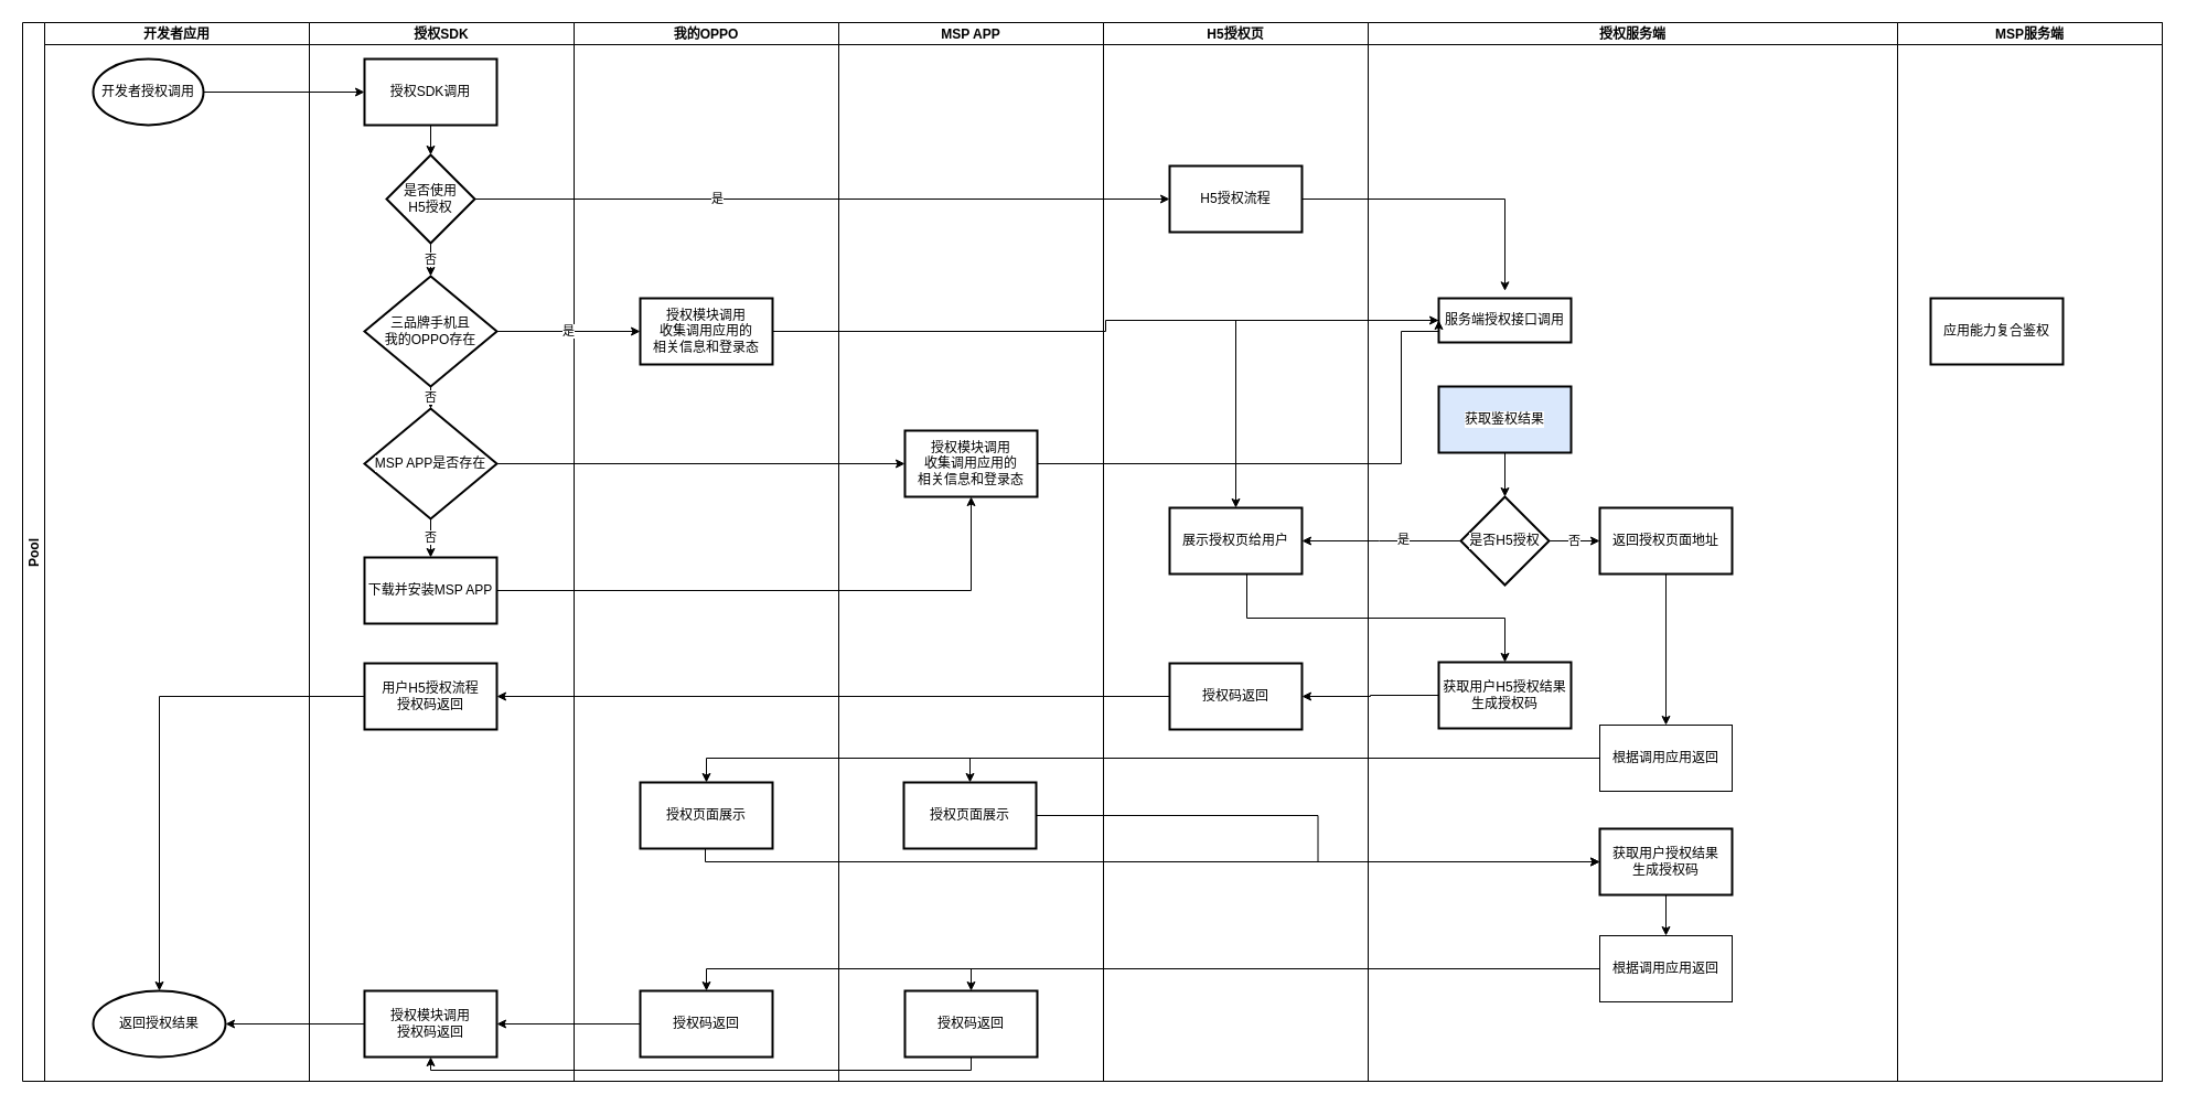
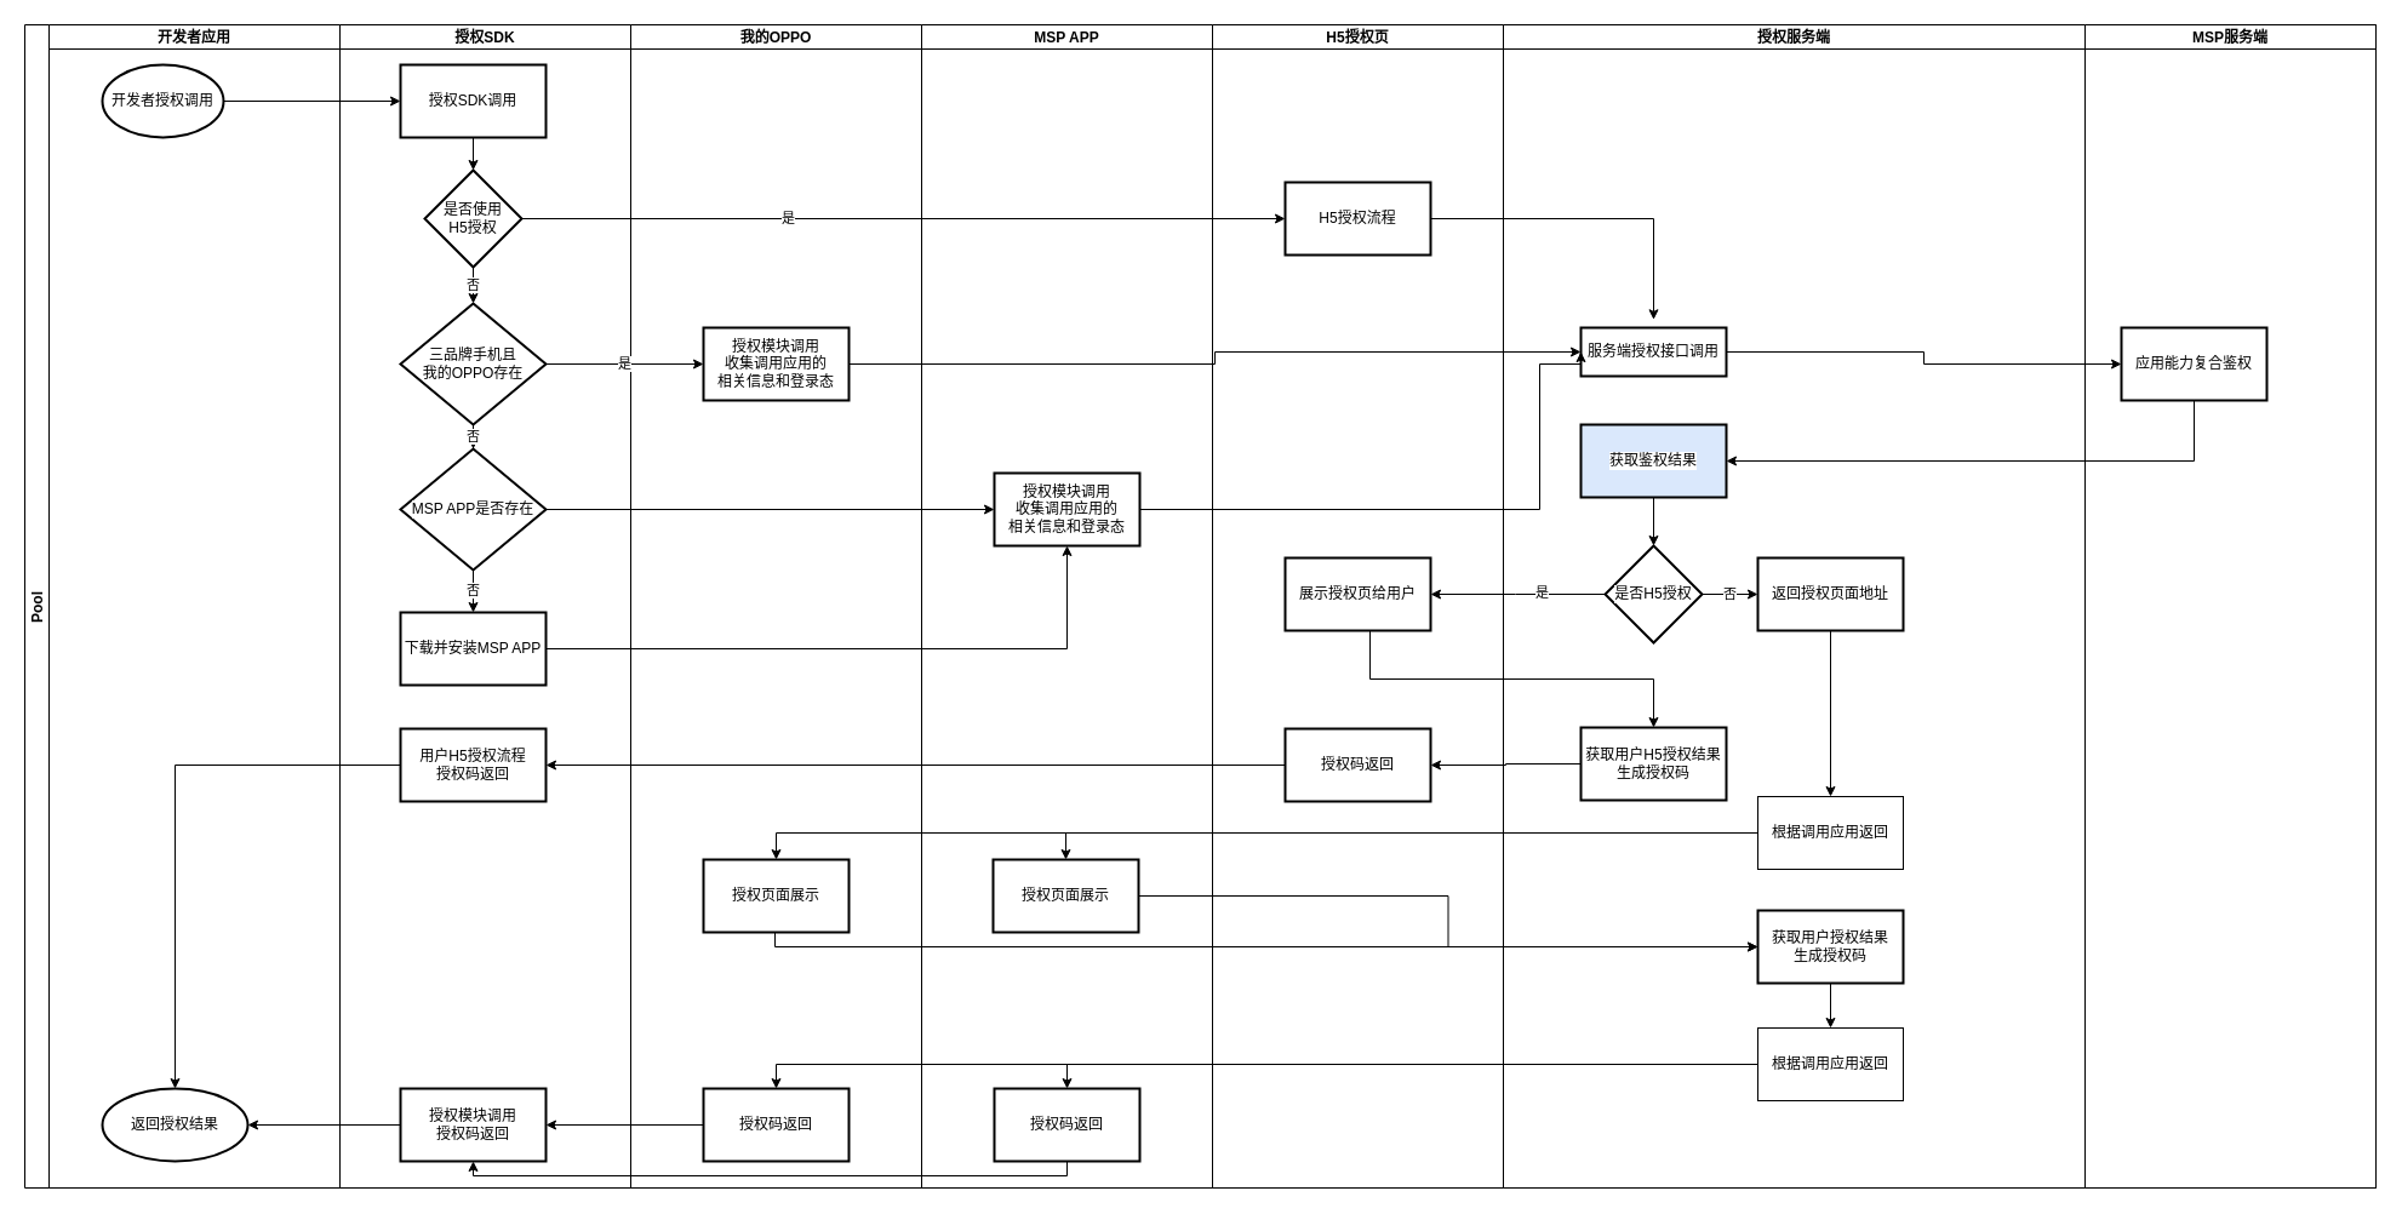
  <mxCell id="0" />
  <mxCell id="1" parent="0" />
  <mxCell id="2" value="Pool" style="swimlane;childLayout=stackLayout;resizeParent=1;resizeParentMax=0;startSize=20;horizontal=0;horizontalStack=1;labelBackgroundColor=default;" vertex="1" parent="1"><mxGeometry x="20" y="20" width="1940" height="960" as="geometry" /></mxCell>
  <mxCell id="3" value="开发者应用" style="swimlane;startSize=20;labelBackgroundColor=default;" vertex="1" parent="2"><mxGeometry x="20" width="240" height="960" as="geometry" /></mxCell>
  <mxCell id="4" value="开发者授权调用" style="strokeWidth=2;html=1;shape=mxgraph.flowchart.start_1;whiteSpace=wrap;labelBackgroundColor=default;" vertex="1" parent="3"><mxGeometry x="44" y="33" width="100" height="60" as="geometry" /></mxCell>
  <mxCell id="5" value="返回授权结果" style="ellipse;whiteSpace=wrap;html=1;strokeWidth=2;labelBackgroundColor=default;" vertex="1" parent="3"><mxGeometry x="44" y="878" width="120" height="60" as="geometry" /></mxCell>
  <mxCell id="6" value="授权SDK" style="swimlane;startSize=20;labelBackgroundColor=default;" vertex="1" parent="2"><mxGeometry x="260" width="240" height="960" as="geometry" /></mxCell>
  <mxCell id="7" value="授权SDK调用" style="whiteSpace=wrap;html=1;strokeWidth=2;labelBackgroundColor=default;" vertex="1" parent="6"><mxGeometry x="50" y="33" width="120" height="60" as="geometry" /></mxCell>
  <mxCell id="8" value="三品牌手机且&lt;br&gt;我的OPPO存在" style="rhombus;whiteSpace=wrap;html=1;strokeWidth=2;labelBackgroundColor=default;" vertex="1" parent="6"><mxGeometry x="50" y="230" width="120" height="100" as="geometry" /></mxCell>
  <mxCell id="9" value="用户H5授权流程&lt;br&gt;授权码返回" style="whiteSpace=wrap;html=1;strokeWidth=2;labelBackgroundColor=default;" vertex="1" parent="6"><mxGeometry x="50" y="581" width="120" height="60" as="geometry" /></mxCell>
  <mxCell id="10" value="是否使用&lt;br&gt;H5授权" style="rhombus;whiteSpace=wrap;html=1;strokeWidth=2;labelBackgroundColor=default;" vertex="1" parent="6"><mxGeometry x="70" y="120" width="80" height="80" as="geometry" /></mxCell>
  <mxCell id="11" value="" style="edgeStyle=orthogonalEdgeStyle;rounded=0;orthogonalLoop=1;jettySize=auto;html=1;labelBackgroundColor=default;" edge="1" parent="6" source="7" target="10"><mxGeometry relative="1" as="geometry" /></mxCell>
  <mxCell id="12" value="否" style="edgeStyle=orthogonalEdgeStyle;rounded=0;orthogonalLoop=1;jettySize=auto;html=1;labelBackgroundColor=default;" edge="1" parent="6" source="10" target="8"><mxGeometry relative="1" as="geometry" /></mxCell>
  <mxCell id="13" value="MSP APP是否存在" style="rhombus;whiteSpace=wrap;html=1;strokeWidth=2;labelBackgroundColor=default;" vertex="1" parent="6"><mxGeometry x="50" y="350" width="120" height="100" as="geometry" /></mxCell>
  <mxCell id="14" value="否" style="edgeStyle=orthogonalEdgeStyle;rounded=0;orthogonalLoop=1;jettySize=auto;html=1;labelBackgroundColor=default;" edge="1" parent="6" source="8" target="13"><mxGeometry relative="1" as="geometry" /></mxCell>
  <mxCell id="15" value="下载并安装MSP APP" style="whiteSpace=wrap;html=1;strokeWidth=2;labelBackgroundColor=default;" vertex="1" parent="6"><mxGeometry x="50" y="485" width="120" height="60" as="geometry" /></mxCell>
  <mxCell id="16" value="否" style="edgeStyle=orthogonalEdgeStyle;rounded=0;orthogonalLoop=1;jettySize=auto;html=1;labelBackgroundColor=default;" edge="1" parent="6" source="13" target="15"><mxGeometry relative="1" as="geometry" /></mxCell>
  <mxCell id="17" value="授权模块调用&lt;br&gt;授权码返回" style="whiteSpace=wrap;html=1;strokeWidth=2;labelBackgroundColor=default;" vertex="1" parent="6"><mxGeometry x="50" y="878" width="120" height="60" as="geometry" /></mxCell>
  <mxCell id="18" value="我的OPPO" style="swimlane;startSize=20;labelBackgroundColor=default;" vertex="1" parent="2"><mxGeometry x="500" width="240" height="960" as="geometry" /></mxCell>
  <mxCell id="19" value="授权模块调用&lt;br&gt;收集调用应用的&lt;br&gt;相关信息和登录态" style="whiteSpace=wrap;html=1;strokeWidth=2;labelBackgroundColor=default;" vertex="1" parent="18"><mxGeometry x="60" y="250" width="120" height="60" as="geometry" /></mxCell>
  <mxCell id="20" value="授权页面展示" style="whiteSpace=wrap;html=1;strokeWidth=2;labelBackgroundColor=default;" vertex="1" parent="18"><mxGeometry x="60" y="689" width="120" height="60" as="geometry" /></mxCell>
  <mxCell id="21" value="授权码返回" style="whiteSpace=wrap;html=1;strokeWidth=2;labelBackgroundColor=default;" vertex="1" parent="18"><mxGeometry x="60" y="878" width="120" height="60" as="geometry" /></mxCell>
  <mxCell id="22" value="MSP APP" style="swimlane;startSize=20;labelBackgroundColor=default;" vertex="1" parent="2"><mxGeometry x="740" width="240" height="960" as="geometry" /></mxCell>
  <mxCell id="23" value="&lt;span&gt;授权模块调用&lt;/span&gt;&lt;br&gt;&lt;span&gt;收集调用应用的&lt;/span&gt;&lt;br&gt;&lt;span&gt;相关信息和登录态&lt;/span&gt;" style="whiteSpace=wrap;html=1;strokeWidth=2;labelBackgroundColor=default;" vertex="1" parent="22"><mxGeometry x="60" y="370" width="120" height="60" as="geometry" /></mxCell>
  <mxCell id="24" value="授权页面展示" style="whiteSpace=wrap;html=1;strokeWidth=2;labelBackgroundColor=default;" vertex="1" parent="22"><mxGeometry x="59" y="689" width="120" height="60" as="geometry" /></mxCell>
  <mxCell id="25" value="授权码返回" style="whiteSpace=wrap;html=1;strokeWidth=2;labelBackgroundColor=default;" vertex="1" parent="22"><mxGeometry x="60" y="878" width="120" height="60" as="geometry" /></mxCell>
  <mxCell id="26" value="H5授权页" style="swimlane;startSize=20;labelBackgroundColor=default;" vertex="1" parent="2"><mxGeometry x="980" width="240" height="960" as="geometry" /></mxCell>
  <mxCell id="27" value="H5授权流程" style="whiteSpace=wrap;html=1;strokeWidth=2;labelBackgroundColor=default;" vertex="1" parent="26"><mxGeometry x="60" y="130" width="120" height="60" as="geometry" /></mxCell>
  <mxCell id="28" value="展示授权页给用户" style="whiteSpace=wrap;html=1;strokeWidth=2;labelBackgroundColor=default;" vertex="1" parent="26"><mxGeometry x="60" y="440" width="120" height="60" as="geometry" /></mxCell>
  <mxCell id="29" value="授权码返回" style="whiteSpace=wrap;html=1;strokeWidth=2;labelBackgroundColor=default;" vertex="1" parent="26"><mxGeometry x="60" y="581" width="120" height="60" as="geometry" /></mxCell>
  <mxCell id="30" value="授权服务端" style="swimlane;startSize=20;labelBackgroundColor=default;" vertex="1" parent="2"><mxGeometry x="1220" width="480" height="960" as="geometry" /></mxCell>
  <mxCell id="31" value="服务端授权接口调用" style="whiteSpace=wrap;html=1;strokeWidth=2;labelBackgroundColor=default;" vertex="1" parent="30"><mxGeometry x="64" y="250" width="120" height="40" as="geometry" /></mxCell>
  <mxCell id="32" value="获取用户H5授权结果&lt;br&gt;生成授权码" style="whiteSpace=wrap;html=1;strokeWidth=2;labelBackgroundColor=default;" vertex="1" parent="30"><mxGeometry x="64" y="580" width="120" height="60" as="geometry" /></mxCell>
  <mxCell id="33" style="edgeStyle=orthogonalEdgeStyle;rounded=0;orthogonalLoop=1;jettySize=auto;html=1;exitX=0.5;exitY=1;exitDx=0;exitDy=0;entryX=0.5;entryY=0;entryDx=0;entryDy=0;labelBackgroundColor=default;" edge="1" parent="30" source="34" target="36"><mxGeometry relative="1" as="geometry" /></mxCell>
  <mxCell id="34" value="获取鉴权结果" style="whiteSpace=wrap;html=1;strokeWidth=2;labelBackgroundColor=default;fillColor=#dae8fc;" vertex="1" parent="30"><mxGeometry x="64" y="330" width="120" height="60" as="geometry" /></mxCell>
  <mxCell id="35" value="否" style="edgeStyle=orthogonalEdgeStyle;rounded=0;orthogonalLoop=1;jettySize=auto;html=1;exitX=1;exitY=0.5;exitDx=0;exitDy=0;labelBackgroundColor=default;" edge="1" parent="30" source="36" target="37"><mxGeometry relative="1" as="geometry" /></mxCell>
  <mxCell id="36" value="是否H5授权" style="rhombus;whiteSpace=wrap;html=1;strokeWidth=2;labelBackgroundColor=default;" vertex="1" parent="30"><mxGeometry x="84" y="430" width="80" height="80" as="geometry" /></mxCell>
  <mxCell id="37" value="返回授权页面地址" style="whiteSpace=wrap;html=1;strokeWidth=2;labelBackgroundColor=default;" vertex="1" parent="30"><mxGeometry x="210" y="440" width="120" height="60" as="geometry" /></mxCell>
  <mxCell id="38" value="" style="edgeStyle=orthogonalEdgeStyle;rounded=0;orthogonalLoop=1;jettySize=auto;html=1;entryX=0.5;entryY=0;entryDx=0;entryDy=0;labelBackgroundColor=default;" edge="1" parent="30" source="37" target="41"><mxGeometry relative="1" as="geometry"><mxPoint x="270" y="650" as="targetPoint" /></mxGeometry></mxCell>
  <mxCell id="39" style="edgeStyle=orthogonalEdgeStyle;rounded=0;orthogonalLoop=1;jettySize=auto;html=1;exitX=0.5;exitY=1;exitDx=0;exitDy=0;entryX=0.5;entryY=0;entryDx=0;entryDy=0;labelBackgroundColor=default;" edge="1" parent="30" source="40" target="42"><mxGeometry relative="1" as="geometry" /></mxCell>
  <mxCell id="40" value="获取用户授权结果&lt;br&gt;生成授权码" style="whiteSpace=wrap;html=1;strokeWidth=2;labelBackgroundColor=default;" vertex="1" parent="30"><mxGeometry x="210" y="731" width="120" height="60" as="geometry" /></mxCell>
  <mxCell id="41" value="根据调用应用返回" style="rounded=0;whiteSpace=wrap;html=1;labelBackgroundColor=default;" vertex="1" parent="30"><mxGeometry x="210" y="637" width="120" height="60" as="geometry" /></mxCell>
  <mxCell id="42" value="根据调用应用返回" style="rounded=0;whiteSpace=wrap;html=1;labelBackgroundColor=default;" vertex="1" parent="30"><mxGeometry x="210" y="828" width="120" height="60" as="geometry" /></mxCell>
  <mxCell id="43" value="MSP服务端" style="swimlane;startSize=20;labelBackgroundColor=default;" vertex="1" parent="2"><mxGeometry x="1700" width="240" height="960" as="geometry" /></mxCell>
  <mxCell id="44" value="应用能力复合鉴权" style="whiteSpace=wrap;html=1;strokeWidth=2;labelBackgroundColor=default;" vertex="1" parent="43"><mxGeometry x="30" y="250" width="120" height="60" as="geometry" /></mxCell>
  <mxCell id="45" value="" style="edgeStyle=orthogonalEdgeStyle;rounded=0;orthogonalLoop=1;jettySize=auto;html=1;labelBackgroundColor=default;" edge="1" parent="2" source="4" target="7"><mxGeometry relative="1" as="geometry" /></mxCell>
  <mxCell id="46" value="是" style="edgeStyle=orthogonalEdgeStyle;rounded=0;orthogonalLoop=1;jettySize=auto;html=1;labelBackgroundColor=default;" edge="1" parent="2" source="8" target="19"><mxGeometry relative="1" as="geometry" /></mxCell>
  <mxCell id="47" value="" style="edgeStyle=orthogonalEdgeStyle;rounded=0;orthogonalLoop=1;jettySize=auto;html=1;labelBackgroundColor=default;" edge="1" parent="2" source="19" target="31"><mxGeometry relative="1" as="geometry" /></mxCell>
  <mxCell id="48" style="edgeStyle=orthogonalEdgeStyle;rounded=0;orthogonalLoop=1;jettySize=auto;html=1;exitX=1;exitY=0.5;exitDx=0;exitDy=0;entryX=0;entryY=0.5;entryDx=0;entryDy=0;labelBackgroundColor=default;" edge="1" parent="2" source="23" target="31"><mxGeometry relative="1" as="geometry"><mxPoint x="1260" y="360" as="targetPoint" /><Array as="points"><mxPoint x="1250" y="400" /><mxPoint x="1250" y="280" /></Array></mxGeometry></mxCell>
  <mxCell id="49" style="edgeStyle=orthogonalEdgeStyle;rounded=0;orthogonalLoop=1;jettySize=auto;html=1;exitX=1;exitY=0.5;exitDx=0;exitDy=0;entryX=0.5;entryY=-0.167;entryDx=0;entryDy=0;entryPerimeter=0;labelBackgroundColor=default;" edge="1" parent="2" source="27" target="31"><mxGeometry relative="1" as="geometry" /></mxCell>
  <mxCell id="50" value="" style="edgeStyle=orthogonalEdgeStyle;rounded=0;orthogonalLoop=1;jettySize=auto;html=1;labelBackgroundColor=default;" edge="1" parent="2" source="28" target="32"><mxGeometry relative="1" as="geometry"><Array as="points"><mxPoint x="1110" y="540" /><mxPoint x="1344" y="540" /></Array></mxGeometry></mxCell>
  <mxCell id="51" value="" style="edgeStyle=orthogonalEdgeStyle;rounded=0;orthogonalLoop=1;jettySize=auto;html=1;entryX=1;entryY=0.5;entryDx=0;entryDy=0;labelBackgroundColor=default;" edge="1" parent="2" source="32" target="29"><mxGeometry relative="1" as="geometry"><Array as="points" /></mxGeometry></mxCell>
  <mxCell id="52" value="" style="edgeStyle=orthogonalEdgeStyle;rounded=0;orthogonalLoop=1;jettySize=auto;html=1;labelBackgroundColor=default;" edge="1" parent="2" source="29" target="9"><mxGeometry relative="1" as="geometry" /></mxCell>
  <mxCell id="53" value="" style="edgeStyle=orthogonalEdgeStyle;rounded=0;orthogonalLoop=1;jettySize=auto;html=1;labelBackgroundColor=default;" edge="1" parent="2" source="9" target="5"><mxGeometry relative="1" as="geometry" /></mxCell>
- <mxCell id="54" style="edgeStyle=orthogonalEdgeStyle;rounded=0;orthogonalLoop=1;jettySize=auto;html=1;labelBackgroundColor=default;" edge="1" parent="2" source="31" target="28"><mxGeometry relative="1" as="geometry" /></mxCell>
+ <mxCell id="54" style="edgeStyle=orthogonalEdgeStyle;rounded=0;orthogonalLoop=1;jettySize=auto;html=1;entryX=0;entryY=0.5;entryDx=0;entryDy=0;labelBackgroundColor=default;" edge="1" parent="2" source="31" target="44"><mxGeometry relative="1" as="geometry" /></mxCell>
+ <mxCell id="55" value="" style="edgeStyle=orthogonalEdgeStyle;rounded=0;orthogonalLoop=1;jettySize=auto;html=1;labelBackgroundColor=default;" edge="1" parent="2" source="44" target="34"><mxGeometry relative="1" as="geometry"><Array as="points"><mxPoint x="1790" y="360" /></Array></mxGeometry></mxCell>
  <mxCell id="56" value="" style="edgeStyle=orthogonalEdgeStyle;rounded=0;orthogonalLoop=1;jettySize=auto;html=1;labelBackgroundColor=default;" edge="1" parent="2" source="36" target="28"><mxGeometry relative="1" as="geometry"><Array as="points"><mxPoint x="1230" y="470" /><mxPoint x="1230" y="470" /></Array></mxGeometry></mxCell>
  <mxCell id="57" value="是" style="edgeLabel;html=1;align=center;verticalAlign=middle;resizable=0;points=[];labelBackgroundColor=default;" vertex="1" connectable="0" parent="56"><mxGeometry x="-0.269" y="-2" relative="1" as="geometry"><mxPoint as="offset" /></mxGeometry></mxCell>
  <mxCell id="58" value="" style="edgeStyle=orthogonalEdgeStyle;rounded=0;orthogonalLoop=1;jettySize=auto;html=1;labelBackgroundColor=default;" edge="1" parent="2" source="10" target="27"><mxGeometry relative="1" as="geometry" /></mxCell>
  <mxCell id="59" value="是" style="edgeLabel;html=1;align=center;verticalAlign=middle;resizable=0;points=[];labelBackgroundColor=default;" vertex="1" connectable="0" parent="58"><mxGeometry x="-0.304" y="1" relative="1" as="geometry"><mxPoint as="offset" /></mxGeometry></mxCell>
  <mxCell id="60" value="" style="edgeStyle=orthogonalEdgeStyle;rounded=0;orthogonalLoop=1;jettySize=auto;html=1;labelBackgroundColor=default;" edge="1" parent="2" source="13" target="23"><mxGeometry relative="1" as="geometry" /></mxCell>
  <mxCell id="61" style="edgeStyle=orthogonalEdgeStyle;rounded=0;orthogonalLoop=1;jettySize=auto;html=1;exitX=1;exitY=0.5;exitDx=0;exitDy=0;entryX=0.5;entryY=1;entryDx=0;entryDy=0;labelBackgroundColor=default;" edge="1" parent="2" source="15" target="23"><mxGeometry relative="1" as="geometry"><mxPoint x="850" y="600" as="targetPoint" /></mxGeometry></mxCell>
  <mxCell id="62" style="edgeStyle=orthogonalEdgeStyle;rounded=0;orthogonalLoop=1;jettySize=auto;html=1;exitX=0;exitY=0.5;exitDx=0;exitDy=0;entryX=0.5;entryY=0;entryDx=0;entryDy=0;labelBackgroundColor=default;" edge="1" parent="2" source="41" target="24"><mxGeometry relative="1" as="geometry"><mxPoint x="1490" y="730" as="sourcePoint" /></mxGeometry></mxCell>
  <mxCell id="63" style="edgeStyle=orthogonalEdgeStyle;rounded=0;orthogonalLoop=1;jettySize=auto;html=1;exitX=0;exitY=0.5;exitDx=0;exitDy=0;entryX=0.5;entryY=0;entryDx=0;entryDy=0;labelBackgroundColor=default;" edge="1" parent="2" source="41" target="20"><mxGeometry relative="1" as="geometry" /></mxCell>
  <mxCell id="64" style="edgeStyle=orthogonalEdgeStyle;rounded=0;orthogonalLoop=1;jettySize=auto;html=1;exitX=1;exitY=0.5;exitDx=0;exitDy=0;entryX=0;entryY=0.5;entryDx=0;entryDy=0;labelBackgroundColor=default;" edge="1" parent="2" source="24" target="40"><mxGeometry relative="1" as="geometry" /></mxCell>
  <mxCell id="65" style="edgeStyle=orthogonalEdgeStyle;rounded=0;orthogonalLoop=1;jettySize=auto;html=1;exitX=0.5;exitY=1;exitDx=0;exitDy=0;entryX=0;entryY=0.5;entryDx=0;entryDy=0;labelBackgroundColor=default;" edge="1" parent="2" source="20" target="40"><mxGeometry relative="1" as="geometry"><Array as="points"><mxPoint x="619" y="761" /></Array></mxGeometry></mxCell>
  <mxCell id="66" style="edgeStyle=orthogonalEdgeStyle;rounded=0;orthogonalLoop=1;jettySize=auto;html=1;exitX=0;exitY=0.5;exitDx=0;exitDy=0;entryX=0.5;entryY=0;entryDx=0;entryDy=0;labelBackgroundColor=default;" edge="1" parent="2" source="42" target="25"><mxGeometry relative="1" as="geometry" /></mxCell>
  <mxCell id="67" style="edgeStyle=orthogonalEdgeStyle;rounded=0;orthogonalLoop=1;jettySize=auto;html=1;entryX=0.5;entryY=0;entryDx=0;entryDy=0;labelBackgroundColor=default;" edge="1" parent="2" source="42" target="21"><mxGeometry relative="1" as="geometry" /></mxCell>
  <mxCell id="68" value="" style="edgeStyle=orthogonalEdgeStyle;rounded=0;orthogonalLoop=1;jettySize=auto;html=1;labelBackgroundColor=default;" edge="1" parent="2" source="21" target="17"><mxGeometry relative="1" as="geometry" /></mxCell>
  <mxCell id="69" style="edgeStyle=orthogonalEdgeStyle;rounded=0;orthogonalLoop=1;jettySize=auto;html=1;exitX=0.5;exitY=1;exitDx=0;exitDy=0;entryX=0.5;entryY=1;entryDx=0;entryDy=0;labelBackgroundColor=default;" edge="1" parent="2" source="25" target="17"><mxGeometry relative="1" as="geometry"><Array as="points"><mxPoint x="860" y="950" /><mxPoint x="370" y="950" /></Array></mxGeometry></mxCell>
  <mxCell id="70" style="edgeStyle=orthogonalEdgeStyle;rounded=0;orthogonalLoop=1;jettySize=auto;html=1;exitX=0;exitY=0.5;exitDx=0;exitDy=0;entryX=1;entryY=0.5;entryDx=0;entryDy=0;labelBackgroundColor=default;" edge="1" parent="2" source="17" target="5"><mxGeometry relative="1" as="geometry" /></mxCell>
